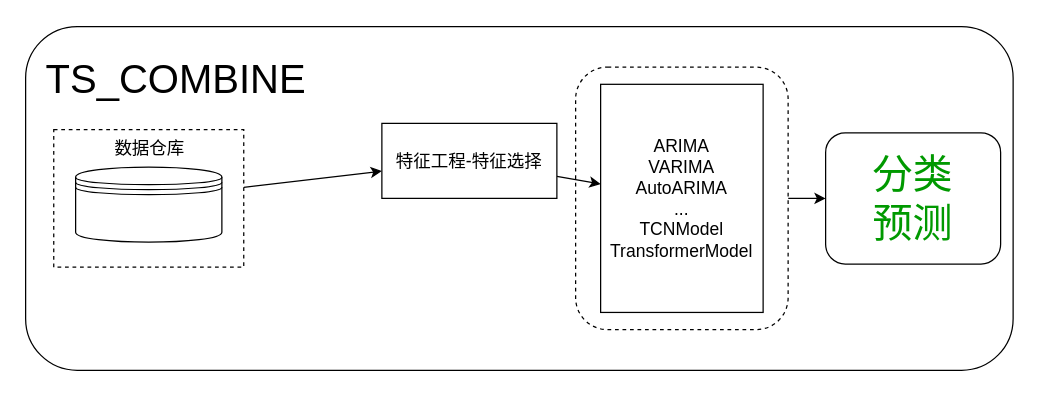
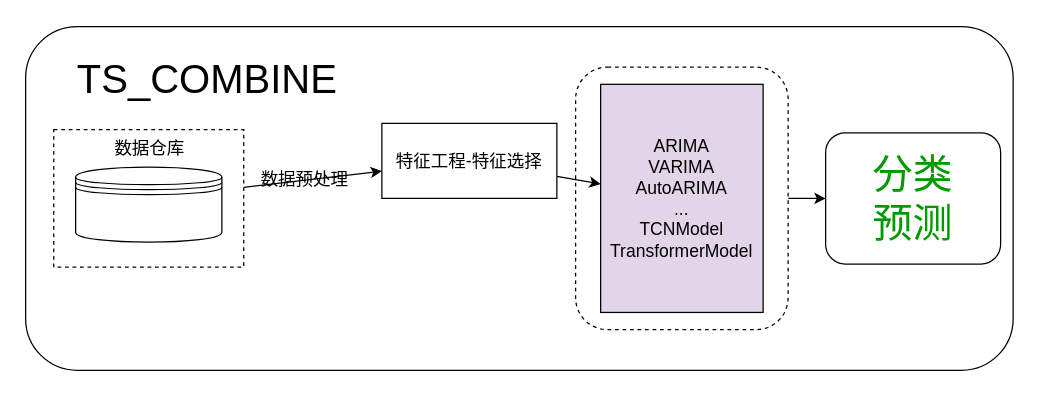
  <mxCell id="0" />
  <mxCell id="1" parent="0" />
  <mxCell id="2" value="" style="rounded=1;whiteSpace=wrap;html=1;fontSize=14;" parent="1" vertex="1"><mxGeometry x="20" y="20.5" width="790" height="275" as="geometry" /></mxCell>
  <mxCell id="3" value="" style="edgeStyle=none;html=1;fontSize=14;" parent="1" source="4" target="12" edge="1"><mxGeometry relative="1" as="geometry" /></mxCell>
  <mxCell id="4" value="" style="rounded=1;whiteSpace=wrap;html=1;dashed=1;" parent="1" vertex="1"><mxGeometry x="460" y="53" width="170" height="210" as="geometry" /></mxCell>
  <mxCell id="5" value="" style="edgeStyle=none;html=1;" parent="1" source="6" target="10" edge="1"><mxGeometry relative="1" as="geometry" /></mxCell>
  <mxCell id="6" value="" style="rounded=0;whiteSpace=wrap;html=1;dashed=1;strokeColor=default;" parent="1" vertex="1"><mxGeometry x="42.5" y="103" width="152" height="110" as="geometry" /></mxCell>
  <mxCell id="7" value="" style="shape=datastore;whiteSpace=wrap;html=1;" parent="1" vertex="1"><mxGeometry x="60" y="133" width="117" height="60" as="geometry" /></mxCell>
  <mxCell id="8" value="数据仓库" style="text;html=1;align=center;verticalAlign=middle;resizable=0;points=[];autosize=1;strokeColor=none;fillColor=none;fontSize=14;" parent="1" vertex="1"><mxGeometry x="83.5" y="108" width="70" height="20" as="geometry" /></mxCell>
  <mxCell id="9" value="" style="edgeStyle=none;html=1;" parent="1" source="10" target="11" edge="1"><mxGeometry relative="1" as="geometry" /></mxCell>
  <mxCell id="10" value="特征工程-特征选择" style="rounded=0;whiteSpace=wrap;html=1;fontSize=14;" parent="1" vertex="1"><mxGeometry x="305" y="98" width="140" height="60" as="geometry" /></mxCell>
- <mxCell id="11" value="ARIMA&lt;br style=&quot;font-size: 14px&quot;&gt;VARIMA&lt;br style=&quot;font-size: 14px&quot;&gt;AutoARIMA&lt;br style=&quot;font-size: 14px&quot;&gt;...&lt;br style=&quot;font-size: 14px&quot;&gt;TCNModel&lt;br style=&quot;font-size: 14px&quot;&gt;TransformerModel" style="whiteSpace=wrap;html=1;rounded=0;fontSize=14;" parent="1" vertex="1"><mxGeometry x="480" y="66.75" width="130" height="182.5" as="geometry" /></mxCell>
+ <mxCell id="11" value="ARIMA&lt;br style=&quot;font-size: 14px&quot;&gt;VARIMA&lt;br style=&quot;font-size: 14px&quot;&gt;AutoARIMA&lt;br style=&quot;font-size: 14px&quot;&gt;...&lt;br style=&quot;font-size: 14px&quot;&gt;TCNModel&lt;br style=&quot;font-size: 14px&quot;&gt;TransformerModel" style="whiteSpace=wrap;html=1;rounded=0;fontSize=14;fillColor=#e1d5e7;" parent="1" vertex="1"><mxGeometry x="480" y="66.75" width="130" height="182.5" as="geometry" /></mxCell>
  <mxCell id="12" value="分类&lt;br style=&quot;font-size: 32px;&quot;&gt;预测" style="whiteSpace=wrap;html=1;rounded=1;fontSize=32;fontColor=#009900;" parent="1" vertex="1"><mxGeometry x="660" y="105.5" width="140" height="105" as="geometry" /></mxCell>
- <mxCell id="13" value="TS_COMBINE" style="text;html=1;align=center;verticalAlign=middle;resizable=0;points=[];autosize=1;strokeColor=none;fillColor=none;fontSize=32;" parent="1" vertex="1"><mxGeometry x="30" y="43" width="220" height="40" as="geometry" /></mxCell>
+ <mxCell id="13" value="TS_COMBINE" style="text;html=1;align=center;verticalAlign=middle;resizable=0;points=[];autosize=1;strokeColor=none;fillColor=none;fontSize=32;" parent="1" vertex="1"><mxGeometry x="55" y="43" width="220" height="40" as="geometry" /></mxCell>
+ <mxCell id="14" value="数据预处理" style="text;html=1;align=center;verticalAlign=middle;resizable=0;points=[];autosize=1;strokeColor=none;fillColor=none;fontSize=14;" parent="1" vertex="1"><mxGeometry x="198" y="133" width="90" height="20" as="geometry" /></mxCell>
